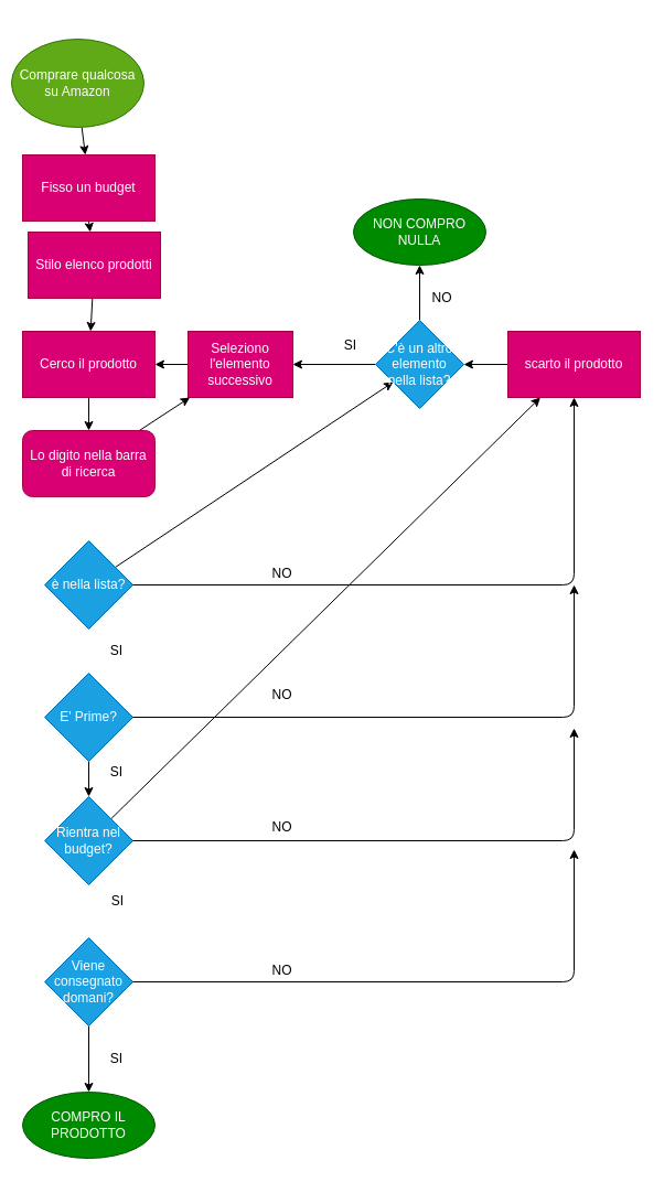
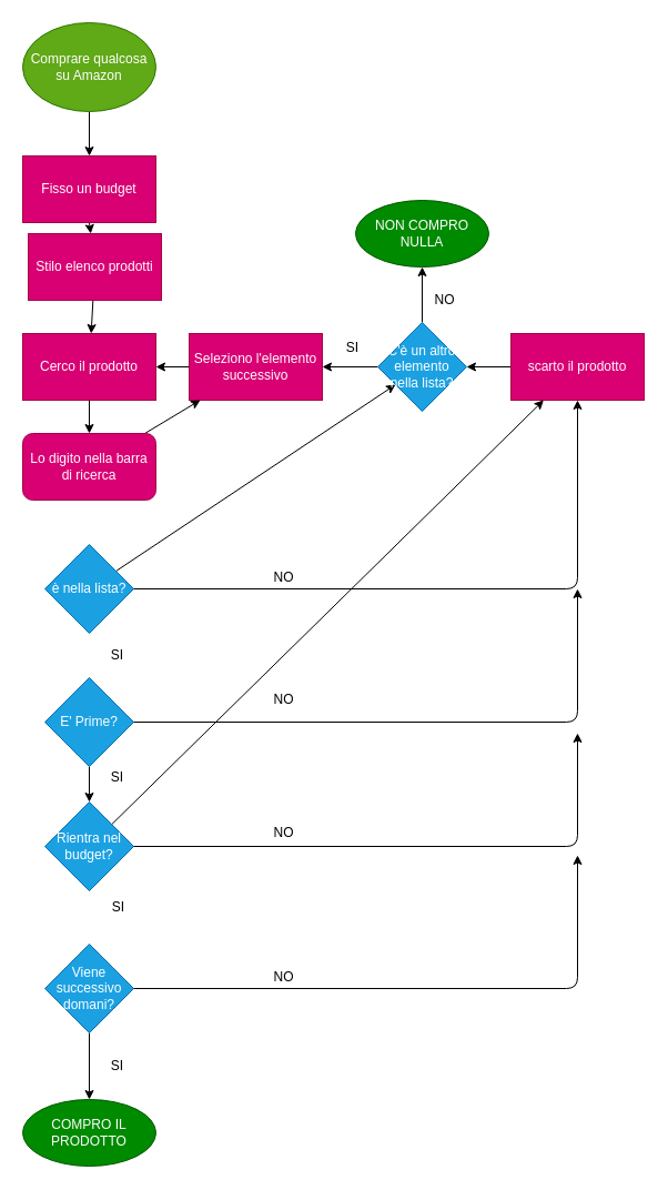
  <mxCell id="0" />
  <mxCell id="1" parent="0" />
  <mxCell id="2" value="" style="edgeStyle=none;html=1;exitX=0.5;exitY=1;exitDx=0;exitDy=0;" edge="1" parent="1" source="11" target="6"><mxGeometry relative="1" as="geometry" /></mxCell>
  <mxCell id="3" value="" style="edgeStyle=none;html=1;" edge="1" parent="1" source="4" target="11"><mxGeometry relative="1" as="geometry" /></mxCell>
- <mxCell id="4" value="Comprare qualcosa su Amazon" style="ellipse;whiteSpace=wrap;html=1;fillColor=#60a917;fontColor=#ffffff;strokeColor=#2D7600;" vertex="1" parent="1"><mxGeometry x="10" y="35" width="120" height="80" as="geometry" /></mxCell>
+ <mxCell id="4" value="Comprare qualcosa su Amazon" style="ellipse;whiteSpace=wrap;html=1;fillColor=#60a917;fontColor=#ffffff;strokeColor=#2D7600;" vertex="1" parent="1"><mxGeometry x="20" y="20" width="120" height="80" as="geometry" /></mxCell>
  <mxCell id="5" value="" style="edgeStyle=none;html=1;" edge="1" parent="1" source="6" target="13"><mxGeometry relative="1" as="geometry" /></mxCell>
  <mxCell id="6" value="Stilo elenco prodotti" style="whiteSpace=wrap;html=1;fillColor=#d80073;fontColor=#ffffff;strokeColor=#A50040;" vertex="1" parent="1"><mxGeometry x="25" y="210" width="120" height="60" as="geometry" /></mxCell>
  <mxCell id="7" value="SI" style="text;html=1;align=center;verticalAlign=middle;resizable=0;points=[];autosize=1;strokeColor=none;fillColor=none;" vertex="1" parent="1"><mxGeometry x="90" y="690" width="30" height="20" as="geometry" /></mxCell>
  <mxCell id="8" value="" style="edgeStyle=none;html=1;exitX=0.5;exitY=1;exitDx=0;exitDy=0;entryX=0.5;entryY=0;entryDx=0;entryDy=0;" edge="1" parent="1" source="9" target="15"><mxGeometry relative="1" as="geometry"><mxPoint x="324" y="650" as="targetPoint" /></mxGeometry></mxCell>
  <mxCell id="9" value="E' Prime?" style="rhombus;whiteSpace=wrap;html=1;fillColor=#1ba1e2;fontColor=#ffffff;strokeColor=#006EAF;" vertex="1" parent="1"><mxGeometry x="40" y="610" width="80" height="80" as="geometry" /></mxCell>
  <mxCell id="10" value="COMPRO IL PRODOTTO" style="ellipse;whiteSpace=wrap;html=1;fillColor=#008a00;fontColor=#ffffff;strokeColor=#005700;" vertex="1" parent="1"><mxGeometry x="20" y="990" width="120" height="60" as="geometry" /></mxCell>
  <mxCell id="11" value="&lt;span&gt;Fisso un budget&lt;/span&gt;" style="rounded=0;whiteSpace=wrap;html=1;fillColor=#d80073;fontColor=#ffffff;strokeColor=#A50040;" vertex="1" parent="1"><mxGeometry x="20" y="140" width="120" height="60" as="geometry" /></mxCell>
  <mxCell id="12" value="" style="edgeStyle=none;html=1;" edge="1" parent="1" source="13" target="22"><mxGeometry relative="1" as="geometry" /></mxCell>
  <mxCell id="13" value="Cerco il prodotto" style="rounded=0;whiteSpace=wrap;html=1;fillColor=#d80073;fontColor=#ffffff;strokeColor=#A50040;" vertex="1" parent="1"><mxGeometry x="20" y="300" width="120" height="60" as="geometry" /></mxCell>
  <mxCell id="14" value="" style="edgeStyle=none;html=1;" edge="1" parent="1" source="15" target="30"><mxGeometry relative="1" as="geometry" /></mxCell>
  <mxCell id="15" value="Rientra nel budget?" style="rhombus;whiteSpace=wrap;html=1;fillColor=#1ba1e2;fontColor=#ffffff;strokeColor=#006EAF;" vertex="1" parent="1"><mxGeometry x="40" y="722" width="80" height="80" as="geometry" /></mxCell>
  <mxCell id="16" value="SI" style="text;html=1;align=center;verticalAlign=middle;resizable=0;points=[];autosize=1;strokeColor=none;fillColor=none;" vertex="1" parent="1"><mxGeometry x="91" y="807" width="30" height="20" as="geometry" /></mxCell>
  <mxCell id="17" value="" style="edgeStyle=none;html=1;" edge="1" parent="1" source="18" target="13"><mxGeometry relative="1" as="geometry" /></mxCell>
- <mxCell id="18" value="Seleziono l'elemento successivo" style="rounded=0;whiteSpace=wrap;html=1;fillColor=#d80073;fontColor=#ffffff;strokeColor=#A50040;" vertex="1" parent="1"><mxGeometry x="170" y="300" width="95" height="60" as="geometry" /></mxCell>
+ <mxCell id="18" value="Seleziono l'elemento successivo" style="rounded=0;whiteSpace=wrap;html=1;fillColor=#d80073;fontColor=#ffffff;strokeColor=#A50040;" vertex="1" parent="1"><mxGeometry x="170" y="300" width="120" height="60" as="geometry" /></mxCell>
  <mxCell id="19" value="NO" style="text;html=1;align=center;verticalAlign=middle;resizable=0;points=[];autosize=1;strokeColor=none;fillColor=none;" vertex="1" parent="1"><mxGeometry x="240" y="740" width="30" height="20" as="geometry" /></mxCell>
  <mxCell id="20" value="" style="edgeStyle=none;html=1;exitX=0.5;exitY=1;exitDx=0;exitDy=0;" edge="1" parent="1" source="33" target="10"><mxGeometry relative="1" as="geometry"><mxPoint x="80" y="910" as="sourcePoint" /></mxGeometry></mxCell>
  <mxCell id="21" value="" style="edgeStyle=none;html=1;" edge="1" parent="1" source="22" target="18"><mxGeometry relative="1" as="geometry" /></mxCell>
  <mxCell id="22" value="Lo digito nella barra di ricerca" style="whiteSpace=wrap;html=1;fillColor=#d80073;strokeColor=#A50040;fontColor=#ffffff;rounded=1;" vertex="1" parent="1"><mxGeometry x="20" y="390" width="120" height="60" as="geometry" /></mxCell>
  <mxCell id="23" value="" style="endArrow=classic;html=1;exitX=1;exitY=0.5;exitDx=0;exitDy=0;" edge="1" parent="1" source="15"><mxGeometry width="50" height="50" relative="1" as="geometry"><mxPoint x="140" y="730" as="sourcePoint" /><mxPoint x="520" y="660" as="targetPoint" /><Array as="points"><mxPoint x="520" y="762" /></Array></mxGeometry></mxCell>
  <mxCell id="24" value="" style="endArrow=classic;html=1;exitX=1;exitY=0.5;exitDx=0;exitDy=0;" edge="1" parent="1" source="9"><mxGeometry width="50" height="50" relative="1" as="geometry"><mxPoint x="140" y="630" as="sourcePoint" /><mxPoint x="520" y="530" as="targetPoint" /><Array as="points"><mxPoint x="520" y="650" /></Array></mxGeometry></mxCell>
  <mxCell id="25" value="NO" style="text;html=1;align=center;verticalAlign=middle;resizable=0;points=[];autosize=1;strokeColor=none;fillColor=none;" vertex="1" parent="1"><mxGeometry x="240" y="620" width="30" height="20" as="geometry" /></mxCell>
  <mxCell id="26" value="" style="edgeStyle=none;html=1;" edge="1" parent="1" source="27" target="39"><mxGeometry relative="1" as="geometry" /></mxCell>
  <mxCell id="27" value="è nella lista?" style="rhombus;whiteSpace=wrap;html=1;fillColor=#1ba1e2;fontColor=#ffffff;strokeColor=#006EAF;" vertex="1" parent="1"><mxGeometry x="40" y="490" width="80" height="80" as="geometry" /></mxCell>
  <mxCell id="28" value="" style="endArrow=classic;html=1;exitX=1;exitY=0.5;exitDx=0;exitDy=0;entryX=0.5;entryY=1;entryDx=0;entryDy=0;" edge="1" parent="1" source="27" target="30"><mxGeometry width="50" height="50" relative="1" as="geometry"><mxPoint x="110" y="600" as="sourcePoint" /><mxPoint x="260" y="530" as="targetPoint" /><Array as="points"><mxPoint x="520" y="530" /></Array></mxGeometry></mxCell>
  <mxCell id="29" value="" style="edgeStyle=none;html=1;" edge="1" parent="1" source="30" target="39"><mxGeometry relative="1" as="geometry" /></mxCell>
  <mxCell id="30" value="scarto il prodotto" style="rounded=0;whiteSpace=wrap;html=1;fillColor=#d80073;fontColor=#ffffff;strokeColor=#A50040;" vertex="1" parent="1"><mxGeometry x="460" y="300" width="120" height="60" as="geometry" /></mxCell>
  <mxCell id="31" value="NO" style="text;html=1;align=center;verticalAlign=middle;resizable=0;points=[];autosize=1;strokeColor=none;fillColor=none;" vertex="1" parent="1"><mxGeometry x="240" y="510" width="30" height="20" as="geometry" /></mxCell>
  <mxCell id="32" value="SI" style="text;html=1;align=center;verticalAlign=middle;resizable=0;points=[];autosize=1;strokeColor=none;fillColor=none;" vertex="1" parent="1"><mxGeometry x="90" y="580" width="30" height="20" as="geometry" /></mxCell>
- <mxCell id="33" value="Viene consegnato domani?" style="rhombus;whiteSpace=wrap;html=1;fillColor=#1ba1e2;fontColor=#ffffff;strokeColor=#006EAF;" vertex="1" parent="1"><mxGeometry x="40" y="850" width="80" height="80" as="geometry" /></mxCell>
+ <mxCell id="33" value="Viene successivo domani?" style="rhombus;whiteSpace=wrap;html=1;fillColor=#1ba1e2;fontColor=#ffffff;strokeColor=#006EAF;" vertex="1" parent="1"><mxGeometry x="40" y="850" width="80" height="80" as="geometry" /></mxCell>
  <mxCell id="34" value="SI" style="text;html=1;align=center;verticalAlign=middle;resizable=0;points=[];autosize=1;strokeColor=none;fillColor=none;" vertex="1" parent="1"><mxGeometry x="90" y="950" width="30" height="20" as="geometry" /></mxCell>
  <mxCell id="35" value="" style="endArrow=classic;html=1;exitX=1;exitY=0.5;exitDx=0;exitDy=0;" edge="1" parent="1" source="33"><mxGeometry width="50" height="50" relative="1" as="geometry"><mxPoint x="70" y="740" as="sourcePoint" /><mxPoint x="520" y="770" as="targetPoint" /><Array as="points"><mxPoint x="520" y="890" /></Array></mxGeometry></mxCell>
  <mxCell id="36" value="NO" style="text;html=1;align=center;verticalAlign=middle;resizable=0;points=[];autosize=1;strokeColor=none;fillColor=none;" vertex="1" parent="1"><mxGeometry x="240" y="870" width="30" height="20" as="geometry" /></mxCell>
  <mxCell id="37" value="" style="edgeStyle=none;html=1;" edge="1" parent="1" source="39" target="18"><mxGeometry relative="1" as="geometry" /></mxCell>
  <mxCell id="38" value="" style="edgeStyle=none;html=1;" edge="1" parent="1" source="39" target="41"><mxGeometry relative="1" as="geometry" /></mxCell>
  <mxCell id="39" value="C'è un altro elemento nella lista?" style="rhombus;whiteSpace=wrap;html=1;fillColor=#1ba1e2;fontColor=#ffffff;strokeColor=#006EAF;" vertex="1" parent="1"><mxGeometry x="340" y="290" width="80" height="80" as="geometry" /></mxCell>
  <mxCell id="40" value="SI" style="text;html=1;align=center;verticalAlign=middle;resizable=0;points=[];autosize=1;strokeColor=none;fillColor=none;" vertex="1" parent="1"><mxGeometry x="302" y="303" width="30" height="20" as="geometry" /></mxCell>
  <mxCell id="41" value="NON COMPRO NULLA" style="ellipse;whiteSpace=wrap;html=1;fillColor=#008a00;strokeColor=#005700;fontColor=#ffffff;" vertex="1" parent="1"><mxGeometry x="320" y="180" width="120" height="60" as="geometry" /></mxCell>
  <mxCell id="42" value="NO" style="text;html=1;align=center;verticalAlign=middle;resizable=0;points=[];autosize=1;strokeColor=none;fillColor=none;" vertex="1" parent="1"><mxGeometry x="385" y="260" width="30" height="20" as="geometry" /></mxCell>
